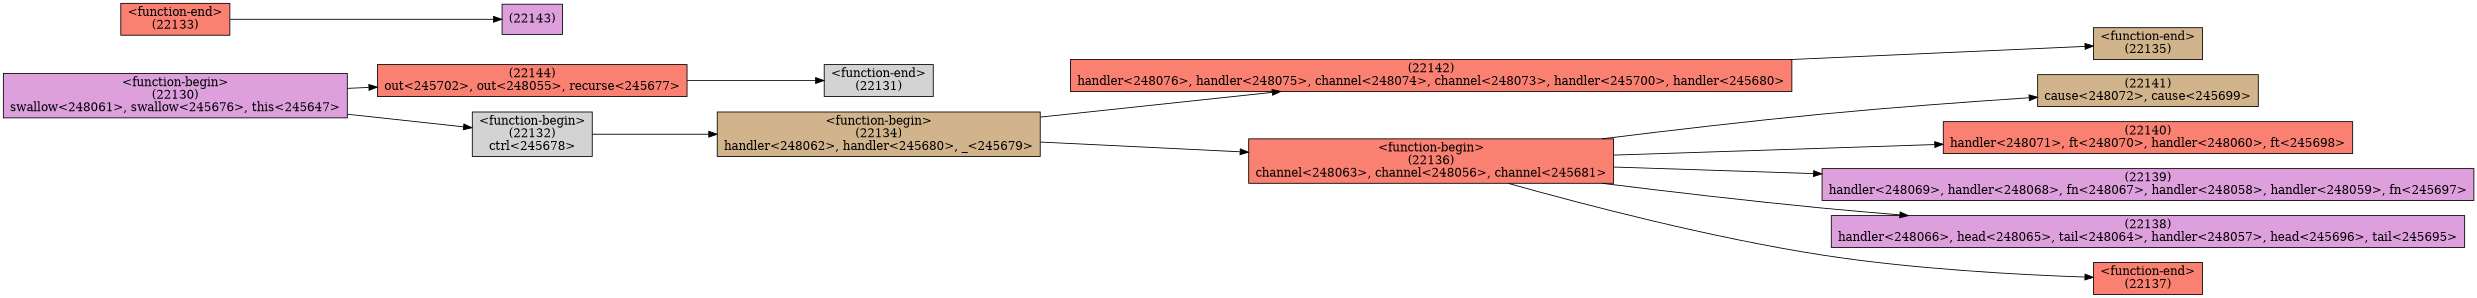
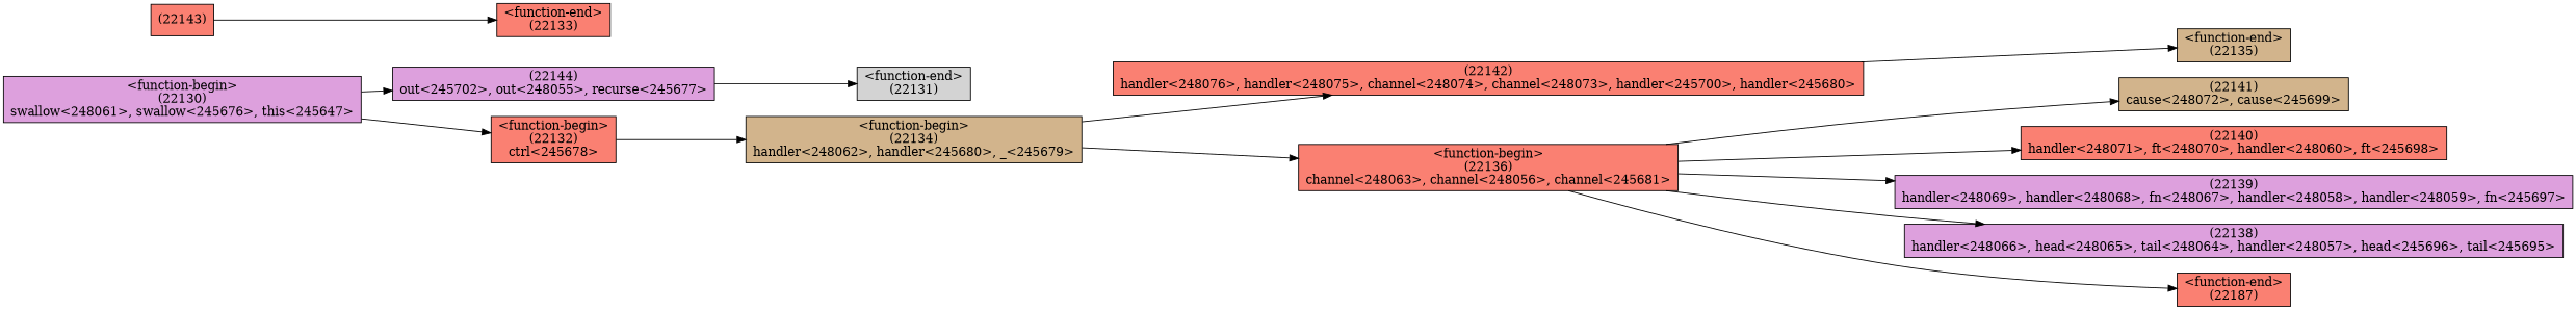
  digraph {
    rankdir=LR
    node [fillcolor=plum shape=box style=filled]
-   n1 [fillcolor=salmon label="(22144)\nout<245702>, out<248055>, recurse<245677>"]
+   n1 [label="(22144)\nout<245702>, out<248055>, recurse<245677>"]
    n2 [fillcolor=lightgrey label="<function-end>\n(22131)"]
-   n3 [label="(22143)"]
+   n3 [fillcolor=salmon label="(22143)"]
    n4 [fillcolor=salmon label="<function-end>\n(22133)"]
    n5 [fillcolor=salmon label="(22142)\nhandler<248076>, handler<248075>, channel<248074>, channel<248073>, handler<245700>, handler<245680>"]
    n6 [fillcolor=tan label="<function-end>\n(22135)"]
    n7 [fillcolor=tan label="(22141)\ncause<248072>, cause<245699>"]
    n8 [fillcolor=salmon label="(22140)\nhandler<248071>, ft<248070>, handler<248060>, ft<245698>"]
    n9 [label="(22139)\nhandler<248069>, handler<248068>, fn<248067>, handler<248058>, handler<248059>, fn<245697>"]
    n10 [label="(22138)\nhandler<248066>, head<248065>, tail<248064>, handler<248057>, head<245696>, tail<245695>"]
-   n11 [fillcolor=salmon label="<function-end>\n(22137)"]
+   n11 [fillcolor=salmon label="<function-end>\n(22187)"]
    n12 [fillcolor=salmon label="<function-begin>\n(22136)\nchannel<248063>, channel<248056>, channel<245681>"]
    n13 [fillcolor=tan label="<function-begin>\n(22134)\nhandler<248062>, handler<245680>, _<245679>"]
-   n14 [fillcolor=lightgrey label="<function-begin>\n(22132)\nctrl<245678>"]
+   n14 [fillcolor=salmon label="<function-begin>\n(22132)\nctrl<245678>"]
    n15 [label="<function-begin>\n(22130)\nswallow<248061>, swallow<245676>, this<245647>"]
    n1 -> n2
-   n4 -> n3
+   n3 -> n4
    n5 -> n6
    n12 -> n7
    n12 -> n8
    n12 -> n9
    n12 -> n10
    n12 -> n11
    n13 -> n5
    n13 -> n12
    n14 -> n13
    n15 -> n1
    n15 -> n14
  }
